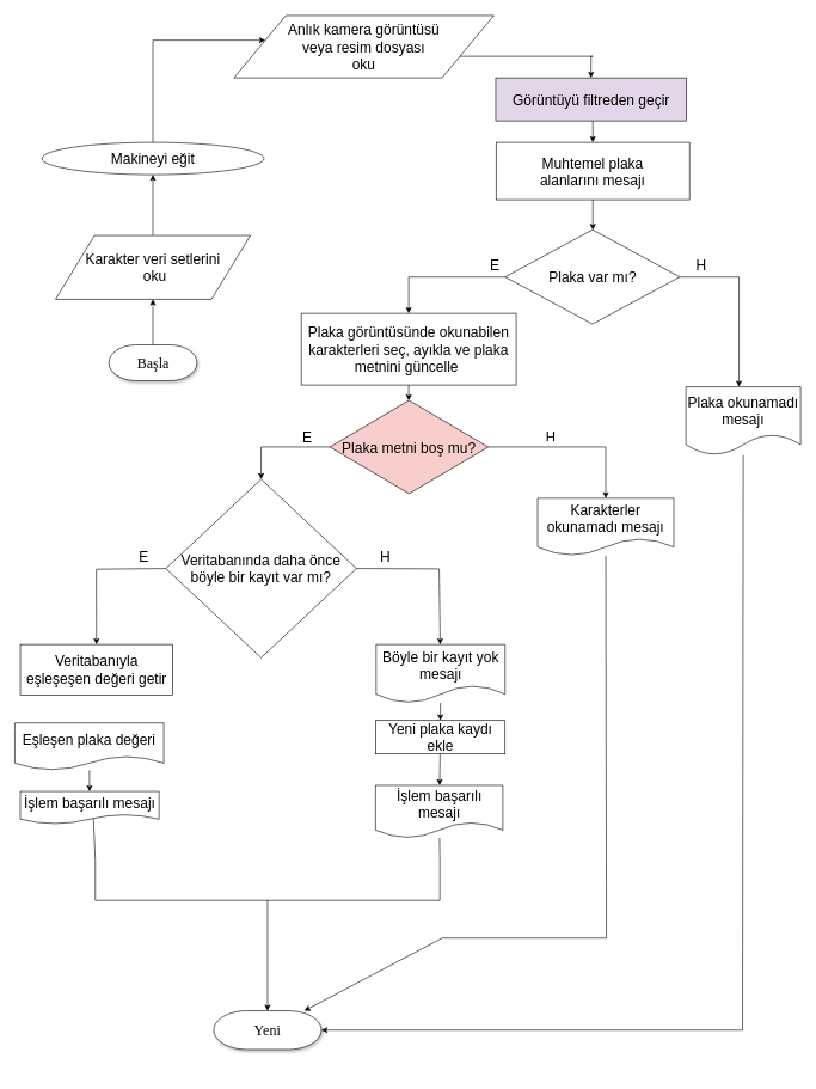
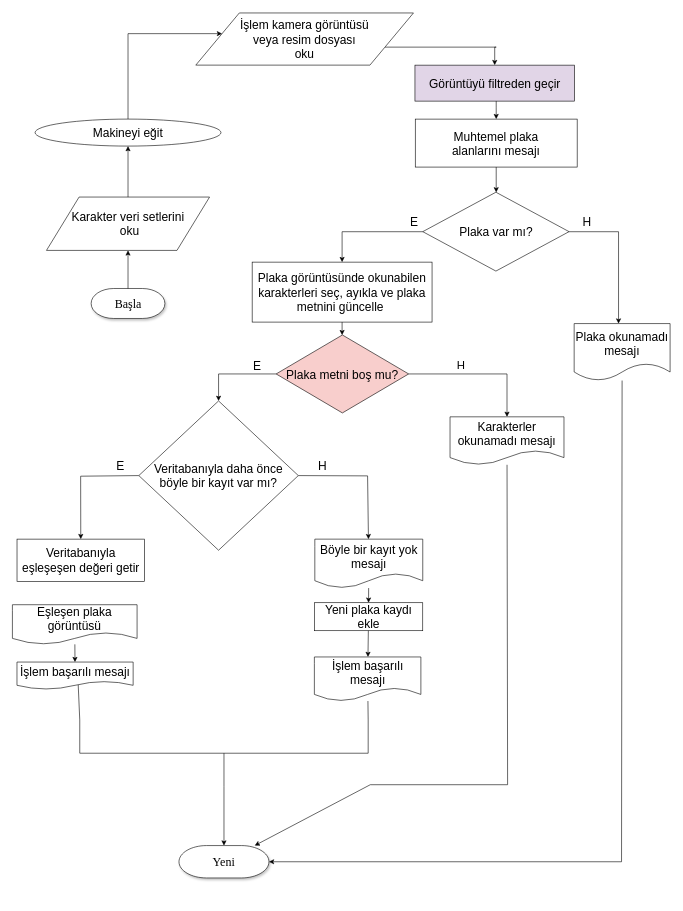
  <mxCell id="0" />
  <mxCell id="1" parent="0" />
  <mxCell id="2" value="" style="group" parent="1" vertex="1" connectable="0"><mxGeometry x="248" y="428.5" width="698" height="1016" as="geometry" /></mxCell>
  <mxCell id="3" value="" style="group" parent="1" vertex="1" connectable="0"><mxGeometry x="58.005" y="1014.682" width="170.1" height="73.416" as="geometry" /></mxCell>
- <mxCell id="4" value="&lt;font style=&quot;font-size: 20px&quot;&gt;Eşleşen plaka değeri&lt;/font&gt;" style="shape=document;whiteSpace=wrap;html=1;boundedLbl=1;strokeWidth=1;" parent="3" vertex="1"><mxGeometry x="-37.8" y="-7.342" width="207.9" height="66.074" as="geometry" /></mxCell>
+ <mxCell id="4" value="&lt;font style=&quot;font-size: 20px&quot;&gt;Eşleşen plaka görüntüsü&lt;/font&gt;" style="shape=document;whiteSpace=wrap;html=1;boundedLbl=1;strokeWidth=1;" parent="3" vertex="1"><mxGeometry x="-37.8" y="-7.342" width="207.9" height="66.074" as="geometry" /></mxCell>
  <mxCell id="5" value="" style="endArrow=classic;html=1;" parent="1" source="4" target="50" edge="1"><mxGeometry width="50" height="50" relative="1" as="geometry"><mxPoint x="189.74" y="1440.864" as="sourcePoint" /><mxPoint x="272.263" y="1312.682" as="targetPoint" /></mxGeometry></mxCell>
  <mxCell id="6" value="" style="group" parent="1" vertex="1" connectable="0"><mxGeometry x="957" y="390.5" width="160" height="901" as="geometry" /></mxCell>
  <mxCell id="7" value="&lt;font style=&quot;font-size: 20px&quot;&gt;Plaka okunamadı mesajı&lt;/font&gt;" style="shape=document;whiteSpace=wrap;html=1;boundedLbl=1;" parent="6" vertex="1"><mxGeometry y="148" width="160" height="95" as="geometry" /></mxCell>
  <mxCell id="8" value="" style="endArrow=classic;html=1;rounded=0;" parent="1" source="7" target="32" edge="1"><mxGeometry width="50" height="50" relative="1" as="geometry"><mxPoint x="70.5" y="852.5" as="sourcePoint" /><mxPoint x="120.5" y="802.5" as="targetPoint" /><Array as="points"><mxPoint x="1036" y="1436" /></Array></mxGeometry></mxCell>
  <mxCell id="9" value="&lt;font style=&quot;font-size: 20px&quot;&gt;Görüntüyü filtreden geçir&lt;/font&gt;" style="rounded=0;whiteSpace=wrap;html=1;fillColor=#e1d5e7;" parent="1" vertex="1"><mxGeometry x="691.5" y="107.5" width="266" height="60" as="geometry" /></mxCell>
  <mxCell id="10" value="&lt;font style=&quot;font-size: 20px&quot;&gt;Plaka görüntüsünde okunabilen karakterleri seç, ayıkla ve plaka metnini güncelle&amp;nbsp;&lt;/font&gt;" style="rounded=0;whiteSpace=wrap;html=1;" parent="1" vertex="1"><mxGeometry x="420" y="436" width="300" height="100" as="geometry" /></mxCell>
  <mxCell id="11" style="edgeStyle=orthogonalEdgeStyle;rounded=0;orthogonalLoop=1;jettySize=auto;html=1;" parent="1" source="21" target="10" edge="1"><mxGeometry relative="1" as="geometry"><mxPoint x="667.5" y="758.428" as="sourcePoint" /><mxPoint x="557.167" y="810.737" as="targetPoint" /><Array as="points"><mxPoint x="570" y="385.5" /></Array></mxGeometry></mxCell>
  <mxCell id="12" value="&lt;font style=&quot;font-size: 20px ; line-height: 120%&quot;&gt;E&lt;/font&gt;" style="text;html=1;resizable=0;points=[];align=center;verticalAlign=middle;labelBackgroundColor=#ffffff;" parent="11" vertex="1" connectable="0"><mxGeometry x="-0.804" relative="1" as="geometry"><mxPoint x="2.5" y="-17" as="offset" /></mxGeometry></mxCell>
  <mxCell id="13" value="" style="edgeStyle=orthogonalEdgeStyle;rounded=0;orthogonalLoop=1;jettySize=auto;html=1;" parent="1" source="14" target="9" edge="1"><mxGeometry relative="1" as="geometry"><Array as="points"><mxPoint x="827" y="77.5" /><mxPoint x="827" y="77.5" /></Array></mxGeometry></mxCell>
- <mxCell id="14" value="&lt;font style=&quot;font-size: 20px&quot;&gt;Anlık kamera görüntüsü &lt;br&gt;veya resim dosyası&lt;br&gt;oku&lt;br&gt;&lt;/font&gt;" style="shape=parallelogram;perimeter=parallelogramPerimeter;whiteSpace=wrap;html=1;" parent="1" vertex="1"><mxGeometry x="326" y="20.5" width="363" height="87" as="geometry" /></mxCell>
+ <mxCell id="14" value="&lt;font style=&quot;font-size: 20px&quot;&gt;İşlem kamera görüntüsü &lt;br&gt;veya resim dosyası&lt;br&gt;oku&lt;br&gt;&lt;/font&gt;" style="shape=parallelogram;perimeter=parallelogramPerimeter;whiteSpace=wrap;html=1;" parent="1" vertex="1"><mxGeometry x="326" y="20.5" width="363" height="87" as="geometry" /></mxCell>
  <mxCell id="15" value="" style="edgeStyle=orthogonalEdgeStyle;rounded=0;orthogonalLoop=1;jettySize=auto;html=1;" parent="1" source="54" target="14" edge="1"><mxGeometry relative="1" as="geometry"><Array as="points"><mxPoint x="213" y="55" /></Array></mxGeometry></mxCell>
  <mxCell id="16" value="&lt;font style=&quot;font-size: 20px&quot;&gt;Muhtemel plaka &lt;br&gt;alanlarını mesajı&lt;/font&gt;" style="rounded=0;whiteSpace=wrap;html=1;" parent="1" vertex="1"><mxGeometry x="692" y="197.5" width="270" height="80" as="geometry" /></mxCell>
  <mxCell id="17" value="" style="edgeStyle=orthogonalEdgeStyle;rounded=0;orthogonalLoop=1;jettySize=auto;html=1;" parent="1" source="9" target="16" edge="1"><mxGeometry relative="1" as="geometry"><Array as="points"><mxPoint x="827" y="177.5" /><mxPoint x="827" y="177.5" /></Array></mxGeometry></mxCell>
  <mxCell id="18" value="" style="group" parent="1" vertex="1" connectable="0"><mxGeometry x="689" y="671.448" width="241" height="89.673" as="geometry" /></mxCell>
  <mxCell id="19" value="" style="edgeStyle=orthogonalEdgeStyle;rounded=0;orthogonalLoop=1;jettySize=auto;html=1;" parent="1" source="21" target="7" edge="1"><mxGeometry relative="1" as="geometry"><Array as="points"><mxPoint x="1031" y="385.5" /></Array></mxGeometry></mxCell>
  <mxCell id="20" value="&lt;font style=&quot;font-size: 20px&quot;&gt;H&lt;/font&gt;" style="text;html=1;resizable=0;points=[];align=center;verticalAlign=middle;labelBackgroundColor=#ffffff;" parent="19" vertex="1" connectable="0"><mxGeometry x="-0.07" y="-3" relative="1" as="geometry"><mxPoint x="-51" y="-44.5" as="offset" /></mxGeometry></mxCell>
  <mxCell id="21" value="&lt;font style=&quot;font-size: 20px&quot;&gt;Plaka var mı?&lt;/font&gt;" style="rhombus;whiteSpace=wrap;html=1;strokeWidth=1;" parent="1" vertex="1"><mxGeometry x="704.5" y="319.452" width="244" height="131.52" as="geometry" /></mxCell>
  <mxCell id="22" value="" style="edgeStyle=orthogonalEdgeStyle;rounded=0;orthogonalLoop=1;jettySize=auto;html=1;" parent="1" source="16" target="21" edge="1"><mxGeometry relative="1" as="geometry"><Array as="points"><mxPoint x="827" y="357.5" /><mxPoint x="827" y="357.5" /></Array></mxGeometry></mxCell>
  <mxCell id="23" value="&lt;font style=&quot;font-size: 20px&quot;&gt;Plaka metni boş mu?&lt;/font&gt;" style="rhombus;whiteSpace=wrap;html=1;fillColor=#f8cecc;" parent="1" vertex="1"><mxGeometry x="460" y="557.5" width="221" height="130" as="geometry" /></mxCell>
  <mxCell id="24" value="" style="edgeStyle=orthogonalEdgeStyle;rounded=0;orthogonalLoop=1;jettySize=auto;html=1;" parent="1" source="10" target="23" edge="1"><mxGeometry relative="1" as="geometry"><Array as="points"><mxPoint x="570" y="557.5" /><mxPoint x="570" y="557.5" /></Array></mxGeometry></mxCell>
  <mxCell id="25" value="&lt;font style=&quot;font-size: 20px&quot;&gt;Karakterler okunamadı mesajı&lt;/font&gt;" style="shape=document;whiteSpace=wrap;html=1;boundedLbl=1;" parent="1" vertex="1"><mxGeometry x="750" y="694" width="190" height="80" as="geometry" /></mxCell>
  <mxCell id="26" value="" style="edgeStyle=orthogonalEdgeStyle;rounded=0;orthogonalLoop=1;jettySize=auto;html=1;" parent="1" source="23" target="25" edge="1"><mxGeometry relative="1" as="geometry"><Array as="points"><mxPoint x="845" y="622.5" /></Array></mxGeometry></mxCell>
  <mxCell id="27" value="&lt;font style=&quot;font-size: 19px&quot;&gt;H&lt;/font&gt;" style="text;html=1;resizable=0;points=[];align=center;verticalAlign=middle;labelBackgroundColor=#ffffff;" parent="26" vertex="1" connectable="0"><mxGeometry x="-0.235" y="3" relative="1" as="geometry"><mxPoint x="-4" y="-12.5" as="offset" /></mxGeometry></mxCell>
  <mxCell id="28" value="" style="endArrow=classic;html=1;rounded=0;" parent="1" source="25" target="32" edge="1"><mxGeometry width="50" height="50" relative="1" as="geometry"><mxPoint x="877" y="787.5" as="sourcePoint" /><mxPoint x="857" y="1377.5" as="targetPoint" /><Array as="points"><mxPoint x="846" y="1307.5" /><mxPoint x="617" y="1307.5" /></Array></mxGeometry></mxCell>
  <mxCell id="29" value="" style="strokeWidth=1;html=1;shape=mxgraph.flowchart.annotation_2;align=left;pointerEvents=1;rotation=-90;" parent="1" vertex="1"><mxGeometry x="317.5" y="1014.5" width="111" height="481" as="geometry" /></mxCell>
  <mxCell id="30" value="" style="endArrow=none;html=1;entryX=1;entryY=0;entryDx=0;entryDy=0;entryPerimeter=0;exitX=0.527;exitY=0.831;exitDx=0;exitDy=0;exitPerimeter=0;" parent="1" source="50" target="29" edge="1"><mxGeometry width="50" height="50" relative="1" as="geometry"><mxPoint x="-32.5" y="1384.744" as="sourcePoint" /><mxPoint x="17.5" y="1339.386" as="targetPoint" /></mxGeometry></mxCell>
  <mxCell id="31" value="" style="endArrow=none;html=1;exitX=1;exitY=1;exitDx=0;exitDy=0;exitPerimeter=0;" parent="1" source="29" target="45" edge="1"><mxGeometry width="50" height="50" relative="1" as="geometry"><mxPoint x="784.5" y="2017.5" as="sourcePoint" /><mxPoint x="834.5" y="1967.5" as="targetPoint" /></mxGeometry></mxCell>
  <mxCell id="32" value="&lt;font style=&quot;font-size: 20px&quot;&gt;Yeni&lt;br&gt;&lt;/font&gt;" style="strokeWidth=1;html=1;shape=mxgraph.flowchart.terminator;whiteSpace=wrap;rounded=0;shadow=1;labelBackgroundColor=none;fillColor=#ffffff;fontFamily=Verdana;fontSize=8;fontColor=#000000;align=center;" parent="1" vertex="1"><mxGeometry x="298" y="1409" width="150" height="54" as="geometry" /></mxCell>
  <mxCell id="33" value="" style="endArrow=classic;html=1;exitX=0;exitY=0.5;exitDx=0;exitDy=0;exitPerimeter=0;" parent="1" source="29" target="32" edge="1"><mxGeometry width="50" height="50" relative="1" as="geometry"><mxPoint x="492" y="1455.311" as="sourcePoint" /><mxPoint x="542" y="1417.947" as="targetPoint" /></mxGeometry></mxCell>
- <mxCell id="34" value="&lt;font style=&quot;font-size: 20px&quot;&gt;Veritabanında daha önce böyle bir kayıt var mı?&lt;/font&gt;" style="rhombus;whiteSpace=wrap;html=1;" parent="1" vertex="1"><mxGeometry x="231" y="667.5" width="266" height="249" as="geometry" /></mxCell>
+ <mxCell id="34" value="&lt;font style=&quot;font-size: 20px&quot;&gt;Veritabanıyla daha önce böyle bir kayıt var mı?&lt;/font&gt;" style="rhombus;whiteSpace=wrap;html=1;" parent="1" vertex="1"><mxGeometry x="231" y="667.5" width="266" height="249" as="geometry" /></mxCell>
  <mxCell id="35" value="" style="edgeStyle=orthogonalEdgeStyle;rounded=0;orthogonalLoop=1;jettySize=auto;html=1;" parent="1" source="23" target="34" edge="1"><mxGeometry relative="1" as="geometry"><Array as="points"><mxPoint x="364" y="622.5" /></Array></mxGeometry></mxCell>
  <mxCell id="36" value="&lt;font style=&quot;font-size: 20px&quot;&gt;E&lt;/font&gt;" style="text;html=1;resizable=0;points=[];align=center;verticalAlign=middle;labelBackgroundColor=#ffffff;" parent="35" vertex="1" connectable="0"><mxGeometry x="-0.529" y="1" relative="1" as="geometry"><mxPoint y="-16.5" as="offset" /></mxGeometry></mxCell>
  <mxCell id="37" value="" style="endArrow=classic;html=1;entryX=0.5;entryY=0;entryDx=0;entryDy=0;exitX=0;exitY=0.5;exitDx=0;exitDy=0;rounded=0;" parent="1" source="34" target="51" edge="1"><mxGeometry width="50" height="50" relative="1" as="geometry"><mxPoint x="44.36" y="467.245" as="sourcePoint" /><mxPoint x="79.291" y="591.194" as="targetPoint" /><Array as="points"><mxPoint x="134" y="793" /></Array></mxGeometry></mxCell>
  <mxCell id="38" value="&lt;font style=&quot;font-size: 20px&quot;&gt;E&lt;/font&gt;" style="text;html=1;resizable=0;points=[];align=center;verticalAlign=middle;labelBackgroundColor=#ffffff;" parent="37" vertex="1" connectable="0"><mxGeometry x="-0.673" y="-3" relative="1" as="geometry"><mxPoint x="1.5" y="-14" as="offset" /></mxGeometry></mxCell>
  <mxCell id="39" value="" style="endArrow=classic;html=1;exitX=1;exitY=0.5;exitDx=0;exitDy=0;rounded=0;" parent="1" source="34" target="43" edge="1"><mxGeometry width="50" height="50" relative="1" as="geometry"><mxPoint x="560.28" y="703.613" as="sourcePoint" /><mxPoint x="611.052" y="771.9" as="targetPoint" /><Array as="points"><mxPoint x="612.5" y="792.5" /></Array></mxGeometry></mxCell>
  <mxCell id="40" value="&lt;font style=&quot;font-size: 20px&quot;&gt;H&lt;/font&gt;" style="text;html=1;resizable=0;points=[];align=center;verticalAlign=middle;labelBackgroundColor=#ffffff;" parent="39" vertex="1" connectable="0"><mxGeometry x="-0.294" y="1" relative="1" as="geometry"><mxPoint x="-38.5" y="-16" as="offset" /></mxGeometry></mxCell>
  <mxCell id="41" value="" style="group" parent="1" vertex="1" connectable="0"><mxGeometry x="524.5" y="898.005" width="180" height="240" as="geometry" /></mxCell>
  <mxCell id="42" value="" style="group" parent="41" vertex="1" connectable="0"><mxGeometry width="180" height="240" as="geometry" /></mxCell>
  <mxCell id="43" value="&lt;font style=&quot;font-size: 20px&quot;&gt;Böyle bir kayıt yok mesajı&lt;/font&gt;" style="shape=document;whiteSpace=wrap;html=1;boundedLbl=1;strokeWidth=1;" parent="42" vertex="1"><mxGeometry width="180" height="81.553" as="geometry" /></mxCell>
  <mxCell id="44" value="" style="group" parent="42" vertex="1" connectable="0"><mxGeometry x="12.787" y="104.854" width="167.213" height="135.146" as="geometry" /></mxCell>
  <mxCell id="45" value="&lt;font style=&quot;font-size: 20px&quot;&gt;İşlem başarılı mesajı&lt;/font&gt;" style="shape=document;whiteSpace=wrap;html=1;boundedLbl=1;strokeWidth=1;" parent="44" vertex="1"><mxGeometry x="-13.502" y="91.603" width="177.599" height="73.516" as="geometry" /></mxCell>
  <mxCell id="46" value="" style="group" parent="44" vertex="1" connectable="0"><mxGeometry width="167.213" height="47.844" as="geometry" /></mxCell>
  <mxCell id="47" value="&lt;font style=&quot;font-size: 20px&quot;&gt;Yeni plaka kaydı ekle&lt;/font&gt;" style="rounded=0;whiteSpace=wrap;html=1;" parent="46" vertex="1"><mxGeometry x="-13.502" y="1.167" width="180.715" height="46.677" as="geometry" /></mxCell>
  <mxCell id="48" value="" style="endArrow=classic;html=1;" parent="44" source="47" target="45" edge="1"><mxGeometry width="50" height="50" relative="1" as="geometry"><mxPoint x="1213.679" y="2442.943" as="sourcePoint" /><mxPoint x="1299.573" y="2341.235" as="targetPoint" /></mxGeometry></mxCell>
  <mxCell id="49" value="" style="endArrow=classic;html=1;entryX=0.5;entryY=0;entryDx=0;entryDy=0;" parent="42" source="43" target="47" edge="1"><mxGeometry width="50" height="50" relative="1" as="geometry"><mxPoint x="1110.4" y="1207.924" as="sourcePoint" /><mxPoint x="2025.098" y="2941.309" as="targetPoint" /></mxGeometry></mxCell>
  <mxCell id="50" value="&lt;font style=&quot;font-size: 20px&quot;&gt;İşlem başarılı mesajı&lt;/font&gt;" style="shape=document;whiteSpace=wrap;html=1;boundedLbl=1;strokeWidth=1;size=0.296;" parent="1" vertex="1"><mxGeometry x="27.825" y="1102.961" width="193.725" height="45.518" as="geometry" /></mxCell>
  <mxCell id="51" value="&lt;font style=&quot;font-size: 20px&quot;&gt;Veritabanıyla eşleşeşen değeri getir&lt;/font&gt;" style="rounded=0;whiteSpace=wrap;html=1;strokeWidth=1;" parent="1" vertex="1"><mxGeometry x="27.875" y="897.937" width="212.625" height="70.479" as="geometry" /></mxCell>
  <mxCell id="52" value="" style="group" vertex="1" connectable="0" parent="1"><mxGeometry x="58" y="197.5" width="310" height="332.5" as="geometry" /></mxCell>
  <mxCell id="53" value="&lt;font style=&quot;font-size: 20px&quot;&gt;Karakter veri setlerini&lt;br&gt;&amp;nbsp;oku&lt;/font&gt;" style="shape=parallelogram;perimeter=parallelogramPerimeter;whiteSpace=wrap;html=1;" parent="52" vertex="1"><mxGeometry x="19" y="130" width="272" height="89" as="geometry" /></mxCell>
  <mxCell id="54" value="&lt;font style=&quot;font-size: 20px&quot;&gt;Makineyi eğit&lt;/font&gt;" style="ellipse;whiteSpace=wrap;html=1;" parent="52" vertex="1"><mxGeometry width="310" height="45" as="geometry" /></mxCell>
  <mxCell id="55" value="&lt;font style=&quot;font-size: 20px&quot;&gt;Başla&lt;/font&gt;" style="strokeWidth=1;html=1;shape=mxgraph.flowchart.terminator;whiteSpace=wrap;rounded=0;shadow=1;labelBackgroundColor=none;fillColor=#ffffff;fontFamily=Verdana;fontSize=8;fontColor=#000000;align=center;" parent="52" vertex="1"><mxGeometry x="93.5" y="282.5" width="123" height="50" as="geometry" /></mxCell>
  <mxCell id="56" value="" style="edgeStyle=orthogonalEdgeStyle;rounded=0;orthogonalLoop=1;jettySize=auto;html=1;" parent="52" source="53" target="54" edge="1"><mxGeometry relative="1" as="geometry" /></mxCell>
  <mxCell id="57" value="" style="edgeStyle=orthogonalEdgeStyle;rounded=0;orthogonalLoop=1;jettySize=auto;html=1;" parent="52" source="55" target="53" edge="1"><mxGeometry relative="1" as="geometry" /></mxCell>
